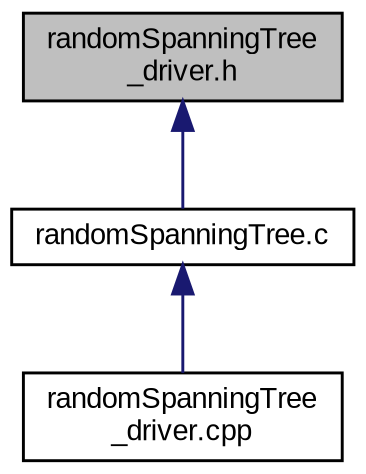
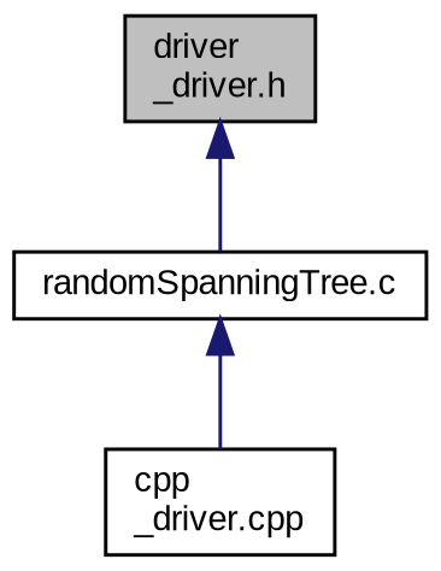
  digraph {
    fontname="Liberation Sans"
    node [color=black fillcolor=white fontname="Liberation Sans" fontsize=10 shape=record style=filled]
    edge [color=midnightblue dir=back fontname="Liberation Sans" fontsize=10 labelfontname=Helvetica labelfontsize=10 style=solid]
-   n1 [fillcolor=grey75 fontcolor=black height=0.2 label="randomSpanningTree\l_driver.h" width=0.4]
+   n1 [fillcolor=grey75 fontcolor=black height=0.2 label="driver\l_driver.h" width=0.4]
    n2 [height=0.2 label="randomSpanningTree.c" width=0.4]
-   n3 [height=0.2 label="randomSpanningTree\l_driver.cpp" width=0.4]
+   n3 [height=0.2 label="cpp\l_driver.cpp" width=0.4]
    n1 -> n2
    n2 -> n3
  }
